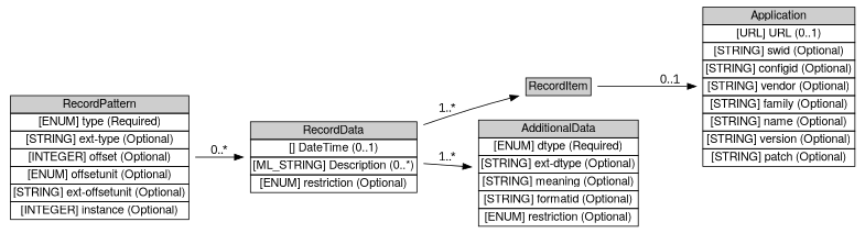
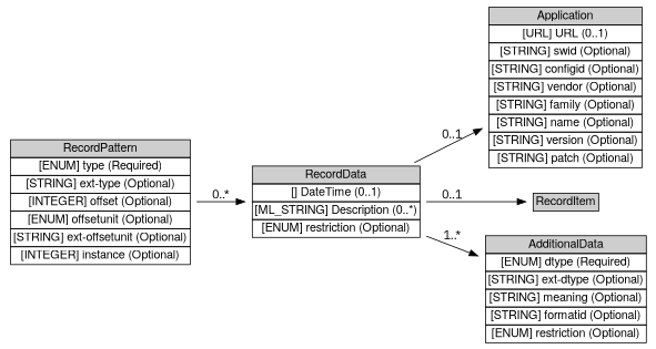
  digraph {
    fontname="IBM Plex Sans"
    rankdir=LR
    node [fontname="IBM Plex Sans" shape=plaintext]
    edge [fontname="IBM Plex Sans"]
    n1 [height=1.2778 label=<<table BORDER="0" CELLBORDER="1" CELLSPACING="0"> <tr> <td BGCOLOR="#CECECE" HREF="/html/IODEFv1/RecordData.html" TITLE="The RecordData class groups log or audit data from a given sensor (e.g., IDS, firewall log) and provides a way to annotate the output. "><FONT FACE="Nimbus Sans L">RecordData</FONT></td> </tr>" %<tr><td  HREF="/html/IODEFv1/RecordData.html" TITLE="Timestamp of the RecordItem data."><FONT FACE="Nimbus Sans L">[] DateTime (0..1)</FONT></td></tr>%<tr><td  HREF="/html/IODEFv1/RecordData.html" TITLE="Free-form textual description of the provided RecordItem data.  At minimum, this description should convey the significance of the provided RecordItem data."><FONT FACE="Nimbus Sans L">[ML_STRING] Description (0..*)</FONT></td></tr>%<tr><td  HREF="/html/IODEFv1/RecordData.html" TITLE="This attribute has been defined in Section 3.2."><FONT FACE="Nimbus Sans L">[ENUM] restriction (Optional)</FONT></td></tr>%</table>> width=2.9444]
    n2 [height=2.7361 label=<<table BORDER="0" CELLBORDER="1" CELLSPACING="0"> <tr> <td BGCOLOR="#CECECE" HREF="/html/IODEFv1/Application.html" TITLE="The Application class describes an application running on a System providing a Service. "><FONT FACE="Nimbus Sans L">Application</FONT></td> </tr>" %<tr><td  HREF="/html/IODEFv1/Application.html" TITLE="A URL describing the application."><FONT FACE="Nimbus Sans L">[URL] URL (0..1)</FONT></td></tr>%<tr><td  HREF="/html/IODEFv1/Application.html" TITLE="An identifier that can be used to reference this software."><FONT FACE="Nimbus Sans L">[STRING] swid (Optional)</FONT></td></tr>%<tr><td  HREF="/html/IODEFv1/Application.html" TITLE="An identifier that can be used to reference a particular configuration of this software."><FONT FACE="Nimbus Sans L">[STRING] configid (Optional)</FONT></td></tr>%<tr><td  HREF="/html/IODEFv1/Application.html" TITLE="Vendor name of the software."><FONT FACE="Nimbus Sans L">[STRING] vendor (Optional)</FONT></td></tr>%<tr><td  HREF="/html/IODEFv1/Application.html" TITLE="Family of the software."><FONT FACE="Nimbus Sans L">[STRING] family (Optional)</FONT></td></tr>%<tr><td  HREF="/html/IODEFv1/Application.html" TITLE="Name of the software."><FONT FACE="Nimbus Sans L">[STRING] name (Optional)</FONT></td></tr>%<tr><td  HREF="/html/IODEFv1/Application.html" TITLE="Version of the software."><FONT FACE="Nimbus Sans L">[STRING] version (Optional)</FONT></td></tr>%<tr><td  HREF="/html/IODEFv1/Application.html" TITLE="Patch or service pack level of the software."><FONT FACE="Nimbus Sans L">[STRING] patch (Optional)</FONT></td></tr>%</table>> width=2.7083]
    n3 [height=0.5 label=<<table BORDER="0" CELLBORDER="1" CELLSPACING="0"> <tr> <td BGCOLOR="#CECECE" HREF="/html/IODEFv1/RecordItem.html" TITLE="The RecordItem class provides a way to incorporate relevant logs, audit trails, or forensic data to support the conclusions made during the course of analyzing the incident. The class supports both the direct encapsulation of the data, as well as, provides primitives to reference data stored elsewhere. "><FONT FACE="Nimbus Sans L">RecordItem</FONT></td> </tr>" %</table>> width=1.2917]
    n4 [height=1.8611 label=<<table BORDER="0" CELLBORDER="1" CELLSPACING="0"> <tr> <td BGCOLOR="#CECECE" HREF="/html/IODEFv1/AdditionalData.html" TITLE="The AdditionalData class serves as an extension mechanism for information not otherwise represented in the data model. For relatively simple information, atomic data types (e.g., integers, strings) are provided with a mechanism to annotate their meaning. The class can also be used to extend the data model (and the associated Schema) to support proprietary extensions by encapsulating entire XML documents conforming to another Schema (e.g., IDMEF). A detailed discussion for extending the data model and the schema can be found in Section 5. "><FONT FACE="Nimbus Sans L">AdditionalData</FONT></td> </tr>" %<tr><td  HREF="/html/IODEFv1/AdditionalData.html" TITLE="The data type of the element content.  The permitted values for this attribute are shown below.  The default value is &quot;string&quot;."><FONT FACE="Nimbus Sans L">[ENUM] dtype (Required)</FONT></td></tr>%<tr><td  HREF="/html/IODEFv1/AdditionalData.html" TITLE="A means by which to extend the dtype attribute.  See Section 5.1."><FONT FACE="Nimbus Sans L">[STRING] ext-dtype (Optional)</FONT></td></tr>%<tr><td  HREF="/html/IODEFv1/AdditionalData.html" TITLE="A free-form description of the element content."><FONT FACE="Nimbus Sans L">[STRING] meaning (Optional)</FONT></td></tr>%<tr><td  HREF="/html/IODEFv1/AdditionalData.html" TITLE="An identifier referencing the format and semantics of the element content."><FONT FACE="Nimbus Sans L">[STRING] formatid (Optional)</FONT></td></tr>%<tr><td  HREF="/html/IODEFv1/AdditionalData.html" TITLE="This attribute has been defined in Section 3.2."><FONT FACE="Nimbus Sans L">[ENUM] restriction (Optional)</FONT></td></tr>%</table>> width=2.8194]
    n5 [height=2.1528 label=<<table BORDER="0" CELLBORDER="1" CELLSPACING="0"> <tr> <td BGCOLOR="#CECECE" HREF="/html/IODEFv1/RecordPattern.html" TITLE="The RecordPattern class describes where in the content of the RecordItem relevant information can be found. It provides a way to reference subsets of information, identified by a pattern, in a large log file, audit trail, or forensic data. "><FONT FACE="Nimbus Sans L">RecordPattern</FONT></td> </tr>" %<tr><td  HREF="/html/IODEFv1/RecordPattern.html" TITLE="Describes the type of pattern being specified in the element content.  The default is &quot;regex&quot;."><FONT FACE="Nimbus Sans L">[ENUM] type (Required)</FONT></td></tr>%<tr><td  HREF="/html/IODEFv1/RecordPattern.html" TITLE="A means by which to extend the type attribute. See Section 5.1."><FONT FACE="Nimbus Sans L">[STRING] ext-type (Optional)</FONT></td></tr>%<tr><td  HREF="/html/IODEFv1/RecordPattern.html" TITLE="Amount of units (determined by the offsetunit attribute) to seek into the RecordItem data before matching the pattern."><FONT FACE="Nimbus Sans L">[INTEGER] offset (Optional)</FONT></td></tr>%<tr><td  HREF="/html/IODEFv1/RecordPattern.html" TITLE="Describes the units of the offset attribute. The default is &quot;line&quot;."><FONT FACE="Nimbus Sans L">[ENUM] offsetunit (Optional)</FONT></td></tr>%<tr><td  HREF="/html/IODEFv1/RecordPattern.html" TITLE="A means by which to extend the offsetunit attribute.  See Section 5.1."><FONT FACE="Nimbus Sans L">[STRING] ext-offsetunit (Optional)</FONT></td></tr>%<tr><td  HREF="/html/IODEFv1/RecordPattern.html" TITLE="Number of types to apply the specified pattern."><FONT FACE="Nimbus Sans L">[INTEGER] instance (Optional)</FONT></td></tr>%</table>> width=3.125]
-   n3 -> n2 [label="0..1"]
-   n1 -> n3 [label="1..*"]
+   n1 -> n2 [label="0..1"]
+   n1 -> n3 [label="0..1"]
    n1 -> n4 [label="1..*"]
    n5 -> n1 [label="0..*"]
  }
